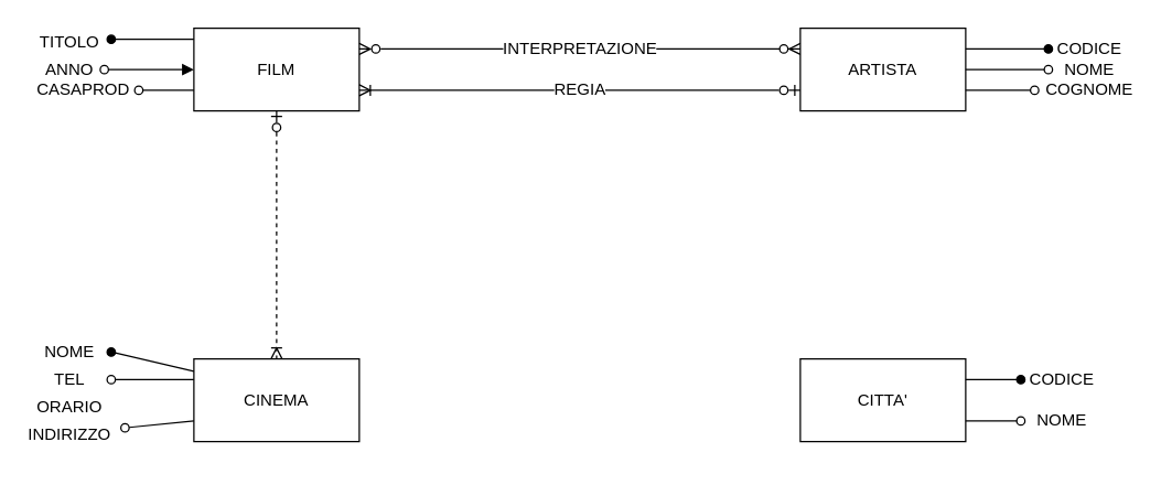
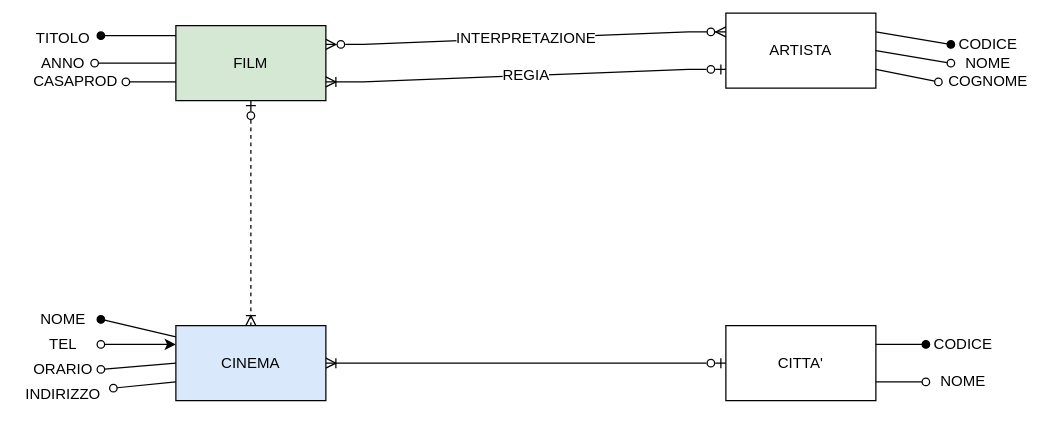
  <mxCell id="0" />
  <mxCell id="1" parent="0" />
  <mxCell id="2" style="edgeStyle=orthogonalEdgeStyle;rounded=0;orthogonalLoop=1;jettySize=auto;html=1;entryX=0.5;entryY=0;entryDx=0;entryDy=0;startArrow=ERzeroToOne;startFill=0;endArrow=ERoneToMany;endFill=0;dashed=1;" edge="1" parent="1" source="3" target="8"><mxGeometry relative="1" as="geometry" /></mxCell>
- <mxCell id="3" value="FILM" style="rounded=0;whiteSpace=wrap;html=1;" vertex="1" parent="1"><mxGeometry x="140" y="20" width="120" height="60" as="geometry" /></mxCell>
- <mxCell id="4" value="ARTISTA" style="rounded=0;whiteSpace=wrap;html=1;" vertex="1" parent="1"><mxGeometry x="580" y="20" width="120" height="60" as="geometry" /></mxCell>
+ <mxCell id="3" value="FILM" style="rounded=0;whiteSpace=wrap;html=1;fillColor=#d5e8d4;" vertex="1" parent="1"><mxGeometry x="140" y="20" width="120" height="60" as="geometry" /></mxCell>
+ <mxCell id="4" value="ARTISTA" style="rounded=0;whiteSpace=wrap;html=1;" vertex="1" parent="1"><mxGeometry x="580" y="10" width="120" height="60" as="geometry" /></mxCell>
  <mxCell id="5" value="INTERPRETAZIONE" style="edgeStyle=entityRelationEdgeStyle;fontSize=12;html=1;endArrow=ERzeroToMany;endFill=1;rounded=0;exitX=1;exitY=0.25;exitDx=0;exitDy=0;entryX=0;entryY=0.25;entryDx=0;entryDy=0;startArrow=ERzeroToMany;startFill=0;" edge="1" parent="1" source="3" target="4"><mxGeometry width="100" height="100" relative="1" as="geometry"><mxPoint x="330" y="90" as="sourcePoint" /><mxPoint x="430" y="-10" as="targetPoint" /></mxGeometry></mxCell>
  <mxCell id="6" value="REGIA" style="edgeStyle=entityRelationEdgeStyle;fontSize=12;html=1;endArrow=ERzeroToOne;endFill=0;startArrow=ERoneToMany;rounded=0;exitX=1;exitY=0.75;exitDx=0;exitDy=0;entryX=0;entryY=0.75;entryDx=0;entryDy=0;startFill=0;" edge="1" parent="1" source="3" target="4"><mxGeometry width="100" height="100" relative="1" as="geometry"><mxPoint x="340" y="90" as="sourcePoint" /><mxPoint x="440" y="-10" as="targetPoint" /></mxGeometry></mxCell>
- <mxCell id="8" value="CINEMA" style="rounded=0;whiteSpace=wrap;html=1;" vertex="1" parent="1"><mxGeometry x="140" y="260" width="120" height="60" as="geometry" /></mxCell>
+ <mxCell id="7" style="edgeStyle=orthogonalEdgeStyle;rounded=0;orthogonalLoop=1;jettySize=auto;html=1;entryX=0;entryY=0.5;entryDx=0;entryDy=0;startArrow=ERoneToMany;startFill=0;endArrow=ERzeroToOne;endFill=0;" edge="1" parent="1" source="8" target="9"><mxGeometry relative="1" as="geometry" /></mxCell>
+ <mxCell id="8" value="CINEMA" style="rounded=0;whiteSpace=wrap;html=1;fillColor=#dae8fc;" vertex="1" parent="1"><mxGeometry x="140" y="260" width="120" height="60" as="geometry" /></mxCell>
  <mxCell id="9" value="CITTA'" style="rounded=0;whiteSpace=wrap;html=1;" vertex="1" parent="1"><mxGeometry x="580" y="260" width="120" height="60" as="geometry" /></mxCell>
  <mxCell id="10" value="TITOLO" style="text;html=1;align=center;verticalAlign=middle;whiteSpace=wrap;rounded=0;" vertex="1" parent="1"><mxGeometry x="30" y="20" width="40" height="20" as="geometry" /></mxCell>
  <mxCell id="11" value="ANNO" style="text;html=1;align=center;verticalAlign=middle;whiteSpace=wrap;rounded=0;" vertex="1" parent="1"><mxGeometry x="20" y="35" width="60" height="30" as="geometry" /></mxCell>
  <mxCell id="12" value="CASAPROD" style="text;html=1;align=center;verticalAlign=middle;whiteSpace=wrap;rounded=0;" vertex="1" parent="1"><mxGeometry x="30" y="50" width="60" height="30" as="geometry" /></mxCell>
  <mxCell id="13" value="" style="endArrow=none;html=1;rounded=0;startArrow=oval;startFill=1;" edge="1" parent="1"><mxGeometry relative="1" as="geometry"><mxPoint x="80" y="28" as="sourcePoint" /><mxPoint x="140" y="28" as="targetPoint" /></mxGeometry></mxCell>
- <mxCell id="14" value="" style="endArrow=block;html=1;rounded=0;entryX=0;entryY=0.5;entryDx=0;entryDy=0;startArrow=oval;startFill=0;exitX=0.75;exitY=0;exitDx=0;exitDy=0;" edge="1" parent="1" source="12" target="3"><mxGeometry relative="1" as="geometry"><mxPoint x="90" y="50" as="sourcePoint" /><mxPoint x="220" y="140" as="targetPoint" /></mxGeometry></mxCell>
+ <mxCell id="14" value="" style="endArrow=none;html=1;rounded=0;entryX=0;entryY=0.5;entryDx=0;entryDy=0;startArrow=oval;startFill=0;exitX=0.75;exitY=0;exitDx=0;exitDy=0;" edge="1" parent="1" source="12" target="3"><mxGeometry relative="1" as="geometry"><mxPoint x="90" y="50" as="sourcePoint" /><mxPoint x="220" y="140" as="targetPoint" /></mxGeometry></mxCell>
  <mxCell id="15" value="" style="endArrow=none;html=1;rounded=0;entryX=0;entryY=0.75;entryDx=0;entryDy=0;startArrow=oval;startFill=0;" edge="1" parent="1" target="3"><mxGeometry relative="1" as="geometry"><mxPoint x="100" y="65" as="sourcePoint" /><mxPoint x="500" y="210" as="targetPoint" /></mxGeometry></mxCell>
  <mxCell id="16" value="CODICE" style="text;html=1;align=center;verticalAlign=middle;whiteSpace=wrap;rounded=0;" vertex="1" parent="1"><mxGeometry x="760" y="20" width="60" height="30" as="geometry" /></mxCell>
  <mxCell id="17" value="NOME" style="text;html=1;align=center;verticalAlign=middle;whiteSpace=wrap;rounded=0;" vertex="1" parent="1"><mxGeometry x="760" y="35" width="60" height="30" as="geometry" /></mxCell>
  <mxCell id="18" value="COGNOME" style="text;html=1;align=center;verticalAlign=middle;whiteSpace=wrap;rounded=0;" vertex="1" parent="1"><mxGeometry x="760" y="50" width="60" height="30" as="geometry" /></mxCell>
  <mxCell id="19" value="" style="endArrow=oval;html=1;rounded=0;exitX=1;exitY=0.25;exitDx=0;exitDy=0;entryX=0;entryY=0;entryDx=0;entryDy=0;endFill=1;" edge="1" parent="1" source="4" target="17"><mxGeometry relative="1" as="geometry"><mxPoint x="700" y="130" as="sourcePoint" /><mxPoint x="860" y="130" as="targetPoint" /></mxGeometry></mxCell>
  <mxCell id="20" value="" style="endArrow=oval;html=1;rounded=0;exitX=1;exitY=0.5;exitDx=0;exitDy=0;entryX=0;entryY=0.5;entryDx=0;entryDy=0;endFill=0;" edge="1" parent="1" source="4" target="17"><mxGeometry relative="1" as="geometry"><mxPoint x="340" y="210" as="sourcePoint" /><mxPoint x="500" y="210" as="targetPoint" /></mxGeometry></mxCell>
  <mxCell id="21" value="" style="endArrow=oval;html=1;rounded=0;exitX=1;exitY=0.75;exitDx=0;exitDy=0;endFill=0;" edge="1" parent="1" source="4"><mxGeometry relative="1" as="geometry"><mxPoint x="340" y="210" as="sourcePoint" /><mxPoint x="750" y="65" as="targetPoint" /></mxGeometry></mxCell>
  <mxCell id="22" value="NOME" style="text;html=1;align=center;verticalAlign=middle;whiteSpace=wrap;rounded=0;" vertex="1" parent="1"><mxGeometry x="20" y="240" width="60" height="30" as="geometry" /></mxCell>
  <mxCell id="23" value="TEL" style="text;html=1;align=center;verticalAlign=middle;whiteSpace=wrap;rounded=0;" vertex="1" parent="1"><mxGeometry x="20" y="260" width="60" height="30" as="geometry" /></mxCell>
  <mxCell id="24" value="ORARIO" style="text;html=1;align=center;verticalAlign=middle;whiteSpace=wrap;rounded=0;" vertex="1" parent="1"><mxGeometry x="20" y="280" width="60" height="30" as="geometry" /></mxCell>
  <mxCell id="25" value="INDIRIZZO" style="text;html=1;align=center;verticalAlign=middle;whiteSpace=wrap;rounded=0;" vertex="1" parent="1"><mxGeometry x="20" y="300" width="60" height="30" as="geometry" /></mxCell>
  <mxCell id="26" value="" style="endArrow=none;html=1;rounded=0;exitX=1;exitY=0.5;exitDx=0;exitDy=0;entryX=0;entryY=0.15;entryDx=0;entryDy=0;entryPerimeter=0;startArrow=oval;startFill=1;" edge="1" parent="1" source="22" target="8"><mxGeometry relative="1" as="geometry"><mxPoint x="340" y="210" as="sourcePoint" /><mxPoint x="500" y="210" as="targetPoint" /></mxGeometry></mxCell>
- <mxCell id="27" value="" style="endArrow=none;html=1;rounded=0;exitX=1;exitY=0.5;exitDx=0;exitDy=0;entryX=0;entryY=0.25;entryDx=0;entryDy=0;startArrow=oval;startFill=0;" edge="1" parent="1" source="23" target="8"><mxGeometry relative="1" as="geometry"><mxPoint x="250" y="220" as="sourcePoint" /><mxPoint x="410" y="220" as="targetPoint" /></mxGeometry></mxCell>
+ <mxCell id="27" value="" style="endArrow=classic;html=1;rounded=0;exitX=1;exitY=0.5;exitDx=0;exitDy=0;entryX=0;entryY=0.25;entryDx=0;entryDy=0;startArrow=oval;startFill=0;" edge="1" parent="1" source="23" target="8"><mxGeometry relative="1" as="geometry"><mxPoint x="250" y="220" as="sourcePoint" /><mxPoint x="410" y="220" as="targetPoint" /></mxGeometry></mxCell>
+ <mxCell id="28" value="" style="endArrow=none;html=1;rounded=0;exitX=1;exitY=0.5;exitDx=0;exitDy=0;entryX=0;entryY=0.5;entryDx=0;entryDy=0;startArrow=oval;startFill=0;" edge="1" parent="1" source="24" target="8"><mxGeometry relative="1" as="geometry"><mxPoint x="340" y="210" as="sourcePoint" /><mxPoint x="500" y="210" as="targetPoint" /></mxGeometry></mxCell>
  <mxCell id="29" value="" style="endArrow=none;html=1;rounded=0;entryX=0;entryY=0.75;entryDx=0;entryDy=0;startArrow=oval;startFill=0;" edge="1" parent="1" target="8"><mxGeometry relative="1" as="geometry"><mxPoint x="90" y="310" as="sourcePoint" /><mxPoint x="500" y="210" as="targetPoint" /></mxGeometry></mxCell>
  <mxCell id="30" value="CODICE" style="text;html=1;align=center;verticalAlign=middle;whiteSpace=wrap;rounded=0;" vertex="1" parent="1"><mxGeometry x="740" y="260" width="60" height="30" as="geometry" /></mxCell>
  <mxCell id="31" value="NOME" style="text;html=1;align=center;verticalAlign=middle;whiteSpace=wrap;rounded=0;" vertex="1" parent="1"><mxGeometry x="740" y="290" width="60" height="30" as="geometry" /></mxCell>
  <mxCell id="32" value="" style="endArrow=oval;html=1;rounded=0;entryX=0;entryY=0.5;entryDx=0;entryDy=0;exitX=1;exitY=0.25;exitDx=0;exitDy=0;endFill=1;" edge="1" parent="1" source="9" target="30"><mxGeometry relative="1" as="geometry"><mxPoint x="340" y="210" as="sourcePoint" /><mxPoint x="500" y="210" as="targetPoint" /></mxGeometry></mxCell>
  <mxCell id="33" value="" style="endArrow=oval;html=1;rounded=0;exitX=1;exitY=0.75;exitDx=0;exitDy=0;entryX=0;entryY=0.5;entryDx=0;entryDy=0;endFill=0;" edge="1" parent="1" source="9" target="31"><mxGeometry relative="1" as="geometry"><mxPoint x="340" y="210" as="sourcePoint" /><mxPoint x="500" y="210" as="targetPoint" /></mxGeometry></mxCell>
